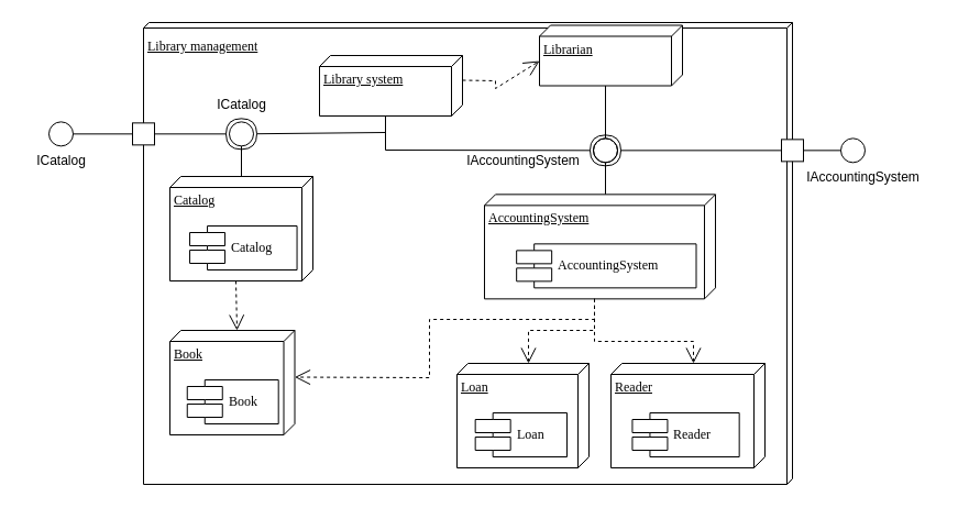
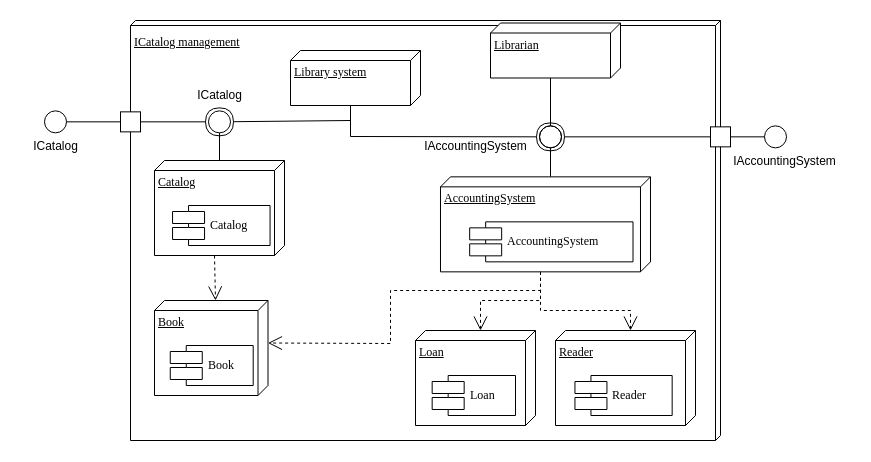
  <mxCell id="0" />
  <mxCell id="1" parent="0" />
- <mxCell id="2" value="Library management" style="verticalAlign=top;align=left;spacingTop=8;spacingLeft=2;spacingRight=12;shape=cube;size=5;direction=south;fontStyle=4;html=1;rounded=0;shadow=0;comic=0;labelBackgroundColor=none;strokeWidth=1;fontFamily=Verdana;fontSize=12" vertex="1" parent="1"><mxGeometry x="130" y="20" width="590" height="420" as="geometry" /></mxCell>
+ <mxCell id="2" value="ICatalog management" style="verticalAlign=top;align=left;spacingTop=8;spacingLeft=2;spacingRight=12;shape=cube;size=5;direction=south;fontStyle=4;html=1;rounded=0;shadow=0;comic=0;labelBackgroundColor=none;strokeWidth=1;fontFamily=Verdana;fontSize=12" vertex="1" parent="1"><mxGeometry x="130" y="20" width="590" height="420" as="geometry" /></mxCell>
  <mxCell id="3" value="" style="rounded=0;orthogonalLoop=1;jettySize=auto;html=1;endArrow=halfCircle;endFill=0;endSize=12;strokeWidth=1;sketch=0;entryX=0.25;entryY=0.925;entryDx=0;entryDy=0;entryPerimeter=0;exitX=0;exitY=0;exitDx=55;exitDy=70;exitPerimeter=0;" edge="1" target="6" parent="1" source="12"><mxGeometry relative="1" as="geometry"><mxPoint x="370" y="151.35" as="sourcePoint" /><mxPoint x="479" y="181.35" as="targetPoint" /><Array as="points"><mxPoint x="350" y="136" /></Array></mxGeometry></mxCell>
  <mxCell id="4" value="" style="rounded=0;orthogonalLoop=1;jettySize=auto;html=1;endArrow=halfCircle;endFill=0;endSize=12;strokeWidth=1;sketch=0;exitX=1;exitY=0.5;exitDx=0;exitDy=0;" edge="1" source="7" target="6" parent="1"><mxGeometry relative="1" as="geometry"><mxPoint x="700" y="136.35" as="sourcePoint" /><mxPoint x="550" y="136.35" as="targetPoint" /></mxGeometry></mxCell>
  <mxCell id="5" value="" style="rounded=0;orthogonalLoop=1;jettySize=auto;html=1;endArrow=oval;endFill=0;sketch=0;sourcePerimeterSpacing=0;targetPerimeterSpacing=0;endSize=22;exitX=0;exitY=0;exitDx=0;exitDy=100;exitPerimeter=0;" edge="1" target="6" parent="1" source="20"><mxGeometry relative="1" as="geometry"><mxPoint x="550" y="176.35" as="sourcePoint" /><mxPoint x="535" y="136.35" as="targetPoint" /></mxGeometry></mxCell>
  <mxCell id="6" value="" style="ellipse;whiteSpace=wrap;html=1;align=center;aspect=fixed;fillColor=none;strokeColor=none;resizable=0;perimeter=centerPerimeter;rotatable=0;allowArrows=0;points=[];outlineConnect=1;" vertex="1" parent="1"><mxGeometry x="545" y="131.35" width="10" height="10" as="geometry" /></mxCell>
  <mxCell id="7" value="" style="html=1;rounded=0;rotation=-180;" vertex="1" parent="1"><mxGeometry x="710" y="126.35" width="20" height="20" as="geometry" /></mxCell>
  <mxCell id="8" value="&lt;font style=&quot;font-size: 12px;&quot;&gt;IAccountingSystem&lt;/font&gt;" style="text;html=1;align=center;verticalAlign=middle;resizable=0;points=[];autosize=1;strokeColor=none;fillColor=none;spacing=2;" vertex="1" parent="1"><mxGeometry x="410" y="131.35" width="130" height="30" as="geometry" /></mxCell>
  <mxCell id="9" value="" style="ellipse;whiteSpace=wrap;html=1;align=center;aspect=fixed;fillColor=none;strokeColor=none;resizable=0;perimeter=centerPerimeter;rotatable=0;allowArrows=0;points=[];outlineConnect=1;" vertex="1" parent="1"><mxGeometry x="770" y="131.35" width="10" height="10" as="geometry" /></mxCell>
  <mxCell id="10" value="" style="rounded=0;orthogonalLoop=1;jettySize=auto;html=1;endArrow=oval;endFill=0;sketch=0;sourcePerimeterSpacing=0;targetPerimeterSpacing=0;endSize=22;exitX=0;exitY=0.5;exitDx=0;exitDy=0;" edge="1" source="7" target="9" parent="1"><mxGeometry relative="1" as="geometry"><mxPoint x="727.5" y="136.35" as="sourcePoint" /><mxPoint x="775" y="136.35" as="targetPoint" /></mxGeometry></mxCell>
  <mxCell id="11" value="&lt;font style=&quot;font-size: 12px;&quot;&gt;IAccountingSystem&lt;/font&gt;" style="text;html=1;align=center;verticalAlign=middle;resizable=0;points=[];autosize=1;strokeColor=none;fillColor=none;spacing=2;" vertex="1" parent="1"><mxGeometry x="719" y="146.35" width="130" height="30" as="geometry" /></mxCell>
  <mxCell id="12" value="Library system" style="verticalAlign=top;align=left;spacingTop=8;spacingLeft=2;spacingRight=12;shape=cube;size=10;direction=south;fontStyle=4;html=1;rounded=0;shadow=0;comic=0;labelBackgroundColor=none;strokeWidth=1;fontFamily=Verdana;fontSize=12" vertex="1" parent="1"><mxGeometry x="290" y="50" width="130" height="55" as="geometry" /></mxCell>
  <mxCell id="13" value="" style="group" vertex="1" connectable="0" parent="1"><mxGeometry x="154" y="160" width="130" height="95" as="geometry" /></mxCell>
  <mxCell id="14" value="Catalog     " style="verticalAlign=top;align=left;spacingTop=8;spacingLeft=2;spacingRight=12;shape=cube;size=10;direction=south;fontStyle=4;html=1;rounded=0;shadow=0;comic=0;labelBackgroundColor=none;strokeWidth=1;fontFamily=Verdana;fontSize=12" vertex="1" parent="13"><mxGeometry width="130" height="95" as="geometry" /></mxCell>
  <mxCell id="15" value="Catalog     " style="shape=component;align=left;spacingLeft=36;rounded=0;shadow=0;comic=0;labelBackgroundColor=none;strokeWidth=1;fontFamily=Verdana;fontSize=12;html=1;" vertex="1" parent="13"><mxGeometry x="18.056" y="45" width="97.5" height="40" as="geometry" /></mxCell>
  <mxCell id="16" value="" style="group" vertex="1" connectable="0" parent="1"><mxGeometry x="154" y="300" width="113.5" height="95" as="geometry" /></mxCell>
  <mxCell id="17" value="Book" style="verticalAlign=top;align=left;spacingTop=8;spacingLeft=2;spacingRight=12;shape=cube;size=10;direction=south;fontStyle=4;html=1;rounded=0;shadow=0;comic=0;labelBackgroundColor=none;strokeWidth=1;fontFamily=Verdana;fontSize=12" vertex="1" parent="16"><mxGeometry width="113.5" height="95" as="geometry" /></mxCell>
  <mxCell id="18" value="Book" style="shape=component;align=left;spacingLeft=36;rounded=0;shadow=0;comic=0;labelBackgroundColor=none;strokeWidth=1;fontFamily=Verdana;fontSize=12;html=1;" vertex="1" parent="16"><mxGeometry x="15.762" y="45" width="82.934" height="40" as="geometry" /></mxCell>
  <mxCell id="19" value="" style="group" vertex="1" connectable="0" parent="1"><mxGeometry x="440" y="176.35" width="210" height="95" as="geometry" /></mxCell>
  <mxCell id="20" value="AccountingSystem      " style="verticalAlign=top;align=left;spacingTop=8;spacingLeft=2;spacingRight=12;shape=cube;size=10;direction=south;fontStyle=4;html=1;rounded=0;shadow=0;comic=0;labelBackgroundColor=none;strokeWidth=1;fontFamily=Verdana;fontSize=12" vertex="1" parent="19"><mxGeometry width="210" height="95" as="geometry" /></mxCell>
  <mxCell id="21" value="AccountingSystem      " style="shape=component;align=left;spacingLeft=36;rounded=0;shadow=0;comic=0;labelBackgroundColor=none;strokeWidth=1;fontFamily=Verdana;fontSize=12;html=1;" vertex="1" parent="19"><mxGeometry x="29.167" y="45" width="163.333" height="40" as="geometry" /></mxCell>
  <mxCell id="22" value="" style="group" vertex="1" connectable="0" parent="1"><mxGeometry x="415" y="330" width="120" height="95" as="geometry" /></mxCell>
  <mxCell id="23" value="Loan  " style="verticalAlign=top;align=left;spacingTop=8;spacingLeft=2;spacingRight=12;shape=cube;size=10;direction=south;fontStyle=4;html=1;rounded=0;shadow=0;comic=0;labelBackgroundColor=none;strokeWidth=1;fontFamily=Verdana;fontSize=12" vertex="1" parent="22"><mxGeometry width="120" height="95" as="geometry" /></mxCell>
  <mxCell id="24" value="Loan  " style="shape=component;align=left;spacingLeft=36;rounded=0;shadow=0;comic=0;labelBackgroundColor=none;strokeWidth=1;fontFamily=Verdana;fontSize=12;html=1;" vertex="1" parent="22"><mxGeometry x="16.67" y="45" width="83.33" height="40" as="geometry" /></mxCell>
  <mxCell id="25" value="" style="group" vertex="1" connectable="0" parent="1"><mxGeometry x="555" y="330" width="140" height="95" as="geometry" /></mxCell>
  <mxCell id="26" value="Reader    " style="verticalAlign=top;align=left;spacingTop=8;spacingLeft=2;spacingRight=12;shape=cube;size=10;direction=south;fontStyle=4;html=1;rounded=0;shadow=0;comic=0;labelBackgroundColor=none;strokeWidth=1;fontFamily=Verdana;fontSize=12" vertex="1" parent="25"><mxGeometry width="140" height="95" as="geometry" /></mxCell>
  <mxCell id="27" value="Reader    " style="shape=component;align=left;spacingLeft=36;rounded=0;shadow=0;comic=0;labelBackgroundColor=none;strokeWidth=1;fontFamily=Verdana;fontSize=12;html=1;" vertex="1" parent="25"><mxGeometry x="19.448" y="45" width="97.218" height="40" as="geometry" /></mxCell>
  <mxCell id="28" value="" style="rounded=0;orthogonalLoop=1;jettySize=auto;html=1;endArrow=halfCircle;endFill=0;endSize=12;strokeWidth=1;sketch=0;entryX=0.25;entryY=0.925;entryDx=0;entryDy=0;entryPerimeter=0;exitX=0;exitY=0;exitDx=55;exitDy=70;exitPerimeter=0;" edge="1" target="31" parent="1" source="12"><mxGeometry relative="1" as="geometry"><mxPoint x="320" y="116" as="sourcePoint" /><mxPoint x="142.73" y="146.35" as="targetPoint" /><Array as="points"><mxPoint x="350" y="120" /></Array></mxGeometry></mxCell>
  <mxCell id="29" value="" style="rounded=0;orthogonalLoop=1;jettySize=auto;html=1;endArrow=halfCircle;endFill=0;endSize=12;strokeWidth=1;sketch=0;exitX=1;exitY=0.5;exitDx=0;exitDy=0;" edge="1" source="39" target="31" parent="1"><mxGeometry relative="1" as="geometry"><mxPoint x="369" y="121.35" as="sourcePoint" /><mxPoint x="219" y="121.35" as="targetPoint" /></mxGeometry></mxCell>
  <mxCell id="30" value="" style="rounded=0;orthogonalLoop=1;jettySize=auto;html=1;endArrow=oval;endFill=0;sketch=0;sourcePerimeterSpacing=0;targetPerimeterSpacing=0;endSize=22;exitX=0;exitY=0;exitDx=0;exitDy=65;exitPerimeter=0;" edge="1" target="31" parent="1" source="14"><mxGeometry relative="1" as="geometry"><mxPoint x="222.73" y="161.35" as="sourcePoint" /><mxPoint x="207.73" y="121.35" as="targetPoint" /></mxGeometry></mxCell>
  <mxCell id="31" value="" style="ellipse;whiteSpace=wrap;html=1;align=center;aspect=fixed;fillColor=none;strokeColor=none;resizable=0;perimeter=centerPerimeter;rotatable=0;allowArrows=0;points=[];outlineConnect=1;" vertex="1" parent="1"><mxGeometry x="214" y="116.35" width="10" height="10" as="geometry" /></mxCell>
  <mxCell id="32" value="&lt;font style=&quot;font-size: 12px;&quot;&gt;ICatalog&lt;/font&gt;" style="text;html=1;align=center;verticalAlign=middle;resizable=0;points=[];autosize=1;strokeColor=none;fillColor=none;spacing=2;" vertex="1" parent="1"><mxGeometry x="184" y="80" width="70" height="30" as="geometry" /></mxCell>
  <mxCell id="33" value="" style="ellipse;whiteSpace=wrap;html=1;align=center;aspect=fixed;fillColor=none;strokeColor=none;resizable=0;perimeter=centerPerimeter;rotatable=0;allowArrows=0;points=[];outlineConnect=1;" vertex="1" parent="1"><mxGeometry x="50" y="116.35" width="10" height="10" as="geometry" /></mxCell>
  <mxCell id="34" value="" style="rounded=0;orthogonalLoop=1;jettySize=auto;html=1;endArrow=oval;endFill=0;sketch=0;sourcePerimeterSpacing=0;targetPerimeterSpacing=0;endSize=22;exitX=0;exitY=0.5;exitDx=0;exitDy=0;" edge="1" source="39" target="33" parent="1"><mxGeometry relative="1" as="geometry"><mxPoint x="127.5" y="171.35" as="sourcePoint" /><mxPoint x="175" y="171.35" as="targetPoint" /></mxGeometry></mxCell>
  <mxCell id="35" value="&lt;font style=&quot;font-size: 12px;&quot;&gt;ICatalog&lt;/font&gt;" style="text;html=1;align=center;verticalAlign=middle;resizable=0;points=[];autosize=1;strokeColor=none;fillColor=none;spacing=2;" vertex="1" parent="1"><mxGeometry x="20" y="131.35" width="70" height="30" as="geometry" /></mxCell>
- <mxCell id="36" value="" style="endArrow=open;endSize=12;dashed=1;html=1;rounded=0;exitX=0;exitY=0;exitDx=22.5;exitDy=0;exitPerimeter=0;entryX=0;entryY=0;entryDx=32.5;entryDy=130;entryPerimeter=0;" edge="1" parent="1" source="12" target="38"><mxGeometry width="160" relative="1" as="geometry"><mxPoint x="364" y="116.06" as="sourcePoint" /><mxPoint x="470" y="73" as="targetPoint" /><Array as="points"><mxPoint x="450" y="73" /><mxPoint x="450" y="80" /></Array></mxGeometry></mxCell>
  <mxCell id="37" value="" style="rounded=0;orthogonalLoop=1;jettySize=auto;html=1;endArrow=oval;endFill=0;sketch=0;sourcePerimeterSpacing=0;targetPerimeterSpacing=0;endSize=22;exitX=0;exitY=0;exitDx=55;exitDy=70;exitPerimeter=0;entryX=0.635;entryY=0.723;entryDx=0;entryDy=0;entryPerimeter=0;" edge="1" parent="1" source="38" target="6"><mxGeometry relative="1" as="geometry"><mxPoint x="560" y="95" as="sourcePoint" /><mxPoint x="569" y="161" as="targetPoint" /></mxGeometry></mxCell>
  <mxCell id="38" value="Librarian" style="verticalAlign=top;align=left;spacingTop=8;spacingLeft=2;spacingRight=12;shape=cube;size=10;direction=south;fontStyle=4;html=1;rounded=0;shadow=0;comic=0;labelBackgroundColor=none;strokeWidth=1;fontFamily=Verdana;fontSize=12" vertex="1" parent="1"><mxGeometry x="490" y="22.5" width="130" height="55" as="geometry" /></mxCell>
  <mxCell id="39" value="" style="html=1;rounded=0;rotation=-180;" vertex="1" parent="1"><mxGeometry x="120" y="111.35" width="20" height="20" as="geometry" /></mxCell>
  <mxCell id="40" value="" style="endArrow=open;endSize=12;dashed=1;html=1;rounded=0;exitX=0;exitY=0;exitDx=95;exitDy=70;exitPerimeter=0;entryX=0;entryY=0;entryDx=0;entryDy=52.5;entryPerimeter=0;" edge="1" parent="1" source="14" target="17"><mxGeometry width="160" relative="1" as="geometry"><mxPoint x="300" y="271.35" as="sourcePoint" /><mxPoint x="370" y="278.35" as="targetPoint" /><Array as="points" /></mxGeometry></mxCell>
  <mxCell id="41" value="" style="endArrow=open;endSize=12;dashed=1;html=1;rounded=0;exitX=0;exitY=0;exitDx=95;exitDy=110;exitPerimeter=0;entryX=0;entryY=0;entryDx=0;entryDy=55;entryPerimeter=0;" edge="1" parent="1" source="20" target="23"><mxGeometry width="160" relative="1" as="geometry"><mxPoint x="435" y="271.35" as="sourcePoint" /><mxPoint x="436" y="316.35" as="targetPoint" /><Array as="points"><mxPoint x="540" y="300" /><mxPoint x="480" y="300" /></Array></mxGeometry></mxCell>
  <mxCell id="42" value="" style="endArrow=open;endSize=12;dashed=1;html=1;rounded=0;exitX=0;exitY=0;exitDx=95;exitDy=110;exitPerimeter=0;entryX=0;entryY=0;entryDx=0;entryDy=65;entryPerimeter=0;" edge="1" parent="1" source="20" target="26"><mxGeometry width="160" relative="1" as="geometry"><mxPoint x="550" y="281" as="sourcePoint" /><mxPoint x="490" y="330" as="targetPoint" /><Array as="points"><mxPoint x="540" y="310" /><mxPoint x="630" y="310" /></Array></mxGeometry></mxCell>
  <mxCell id="43" value="" style="endArrow=open;endSize=12;dashed=1;html=1;rounded=0;exitX=0;exitY=0;exitDx=95;exitDy=110;exitPerimeter=0;entryX=0;entryY=0;entryDx=42.5;entryDy=0;entryPerimeter=0;" edge="1" parent="1" source="20" target="17"><mxGeometry width="160" relative="1" as="geometry"><mxPoint x="395" y="271" as="sourcePoint" /><mxPoint x="335" y="320" as="targetPoint" /><Array as="points"><mxPoint x="540" y="290" /><mxPoint x="390" y="290" /><mxPoint x="390" y="343" /></Array></mxGeometry></mxCell>
